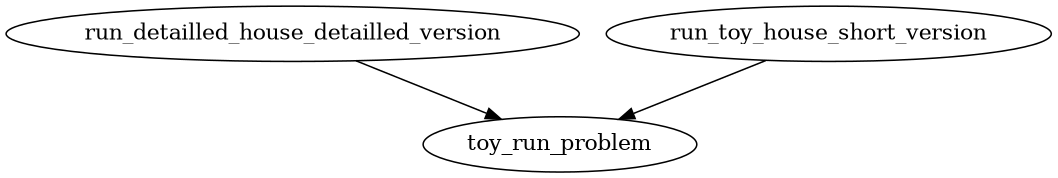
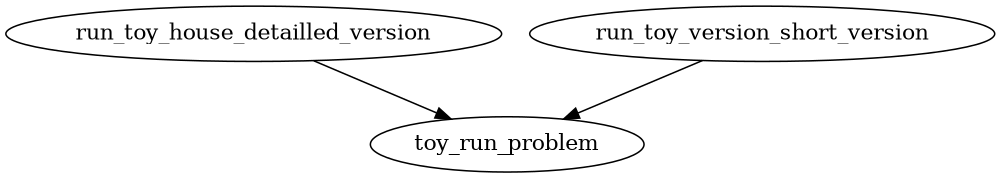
  digraph {
    n1 [label=toy_run_problem]
-   run_toy_house_detailled_version [label=run_detailled_house_detailled_version]
-   run_toy_house_short_version
+   run_toy_house_detailled_version
+   run_toy_house_short_version [label=run_toy_version_short_version]
    run_toy_house_detailled_version -> n1
    run_toy_house_short_version -> n1
  }
